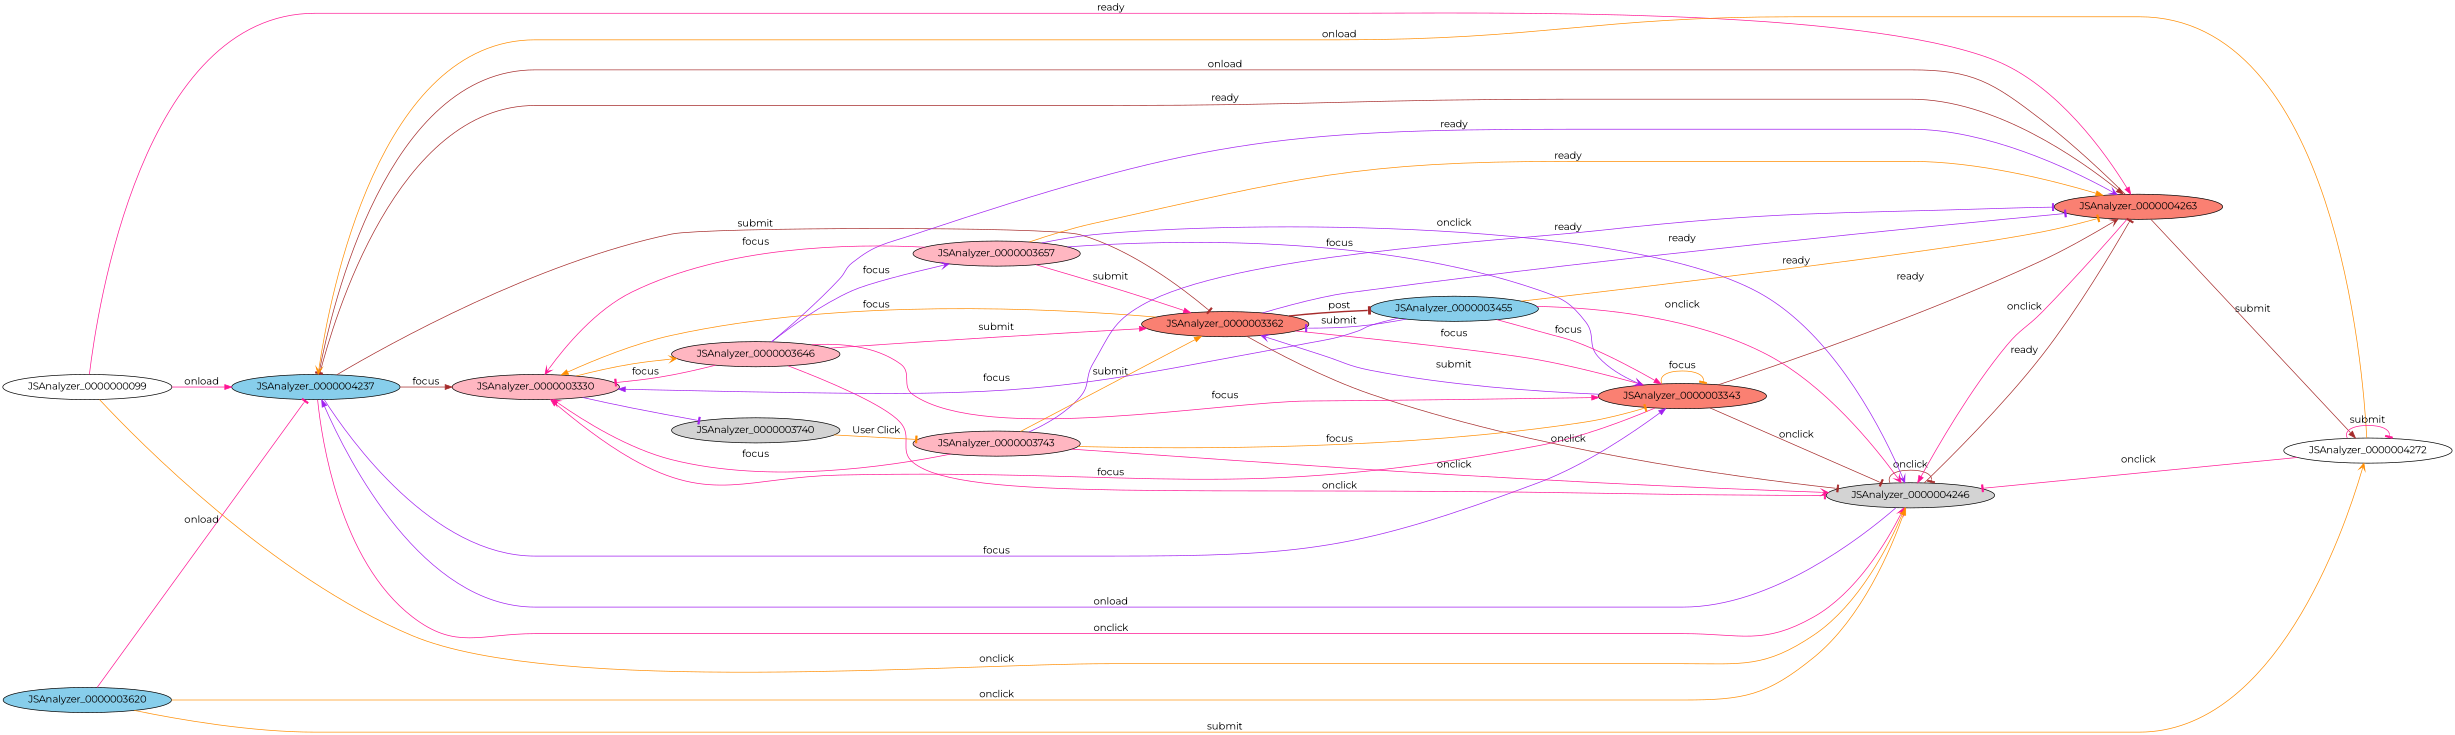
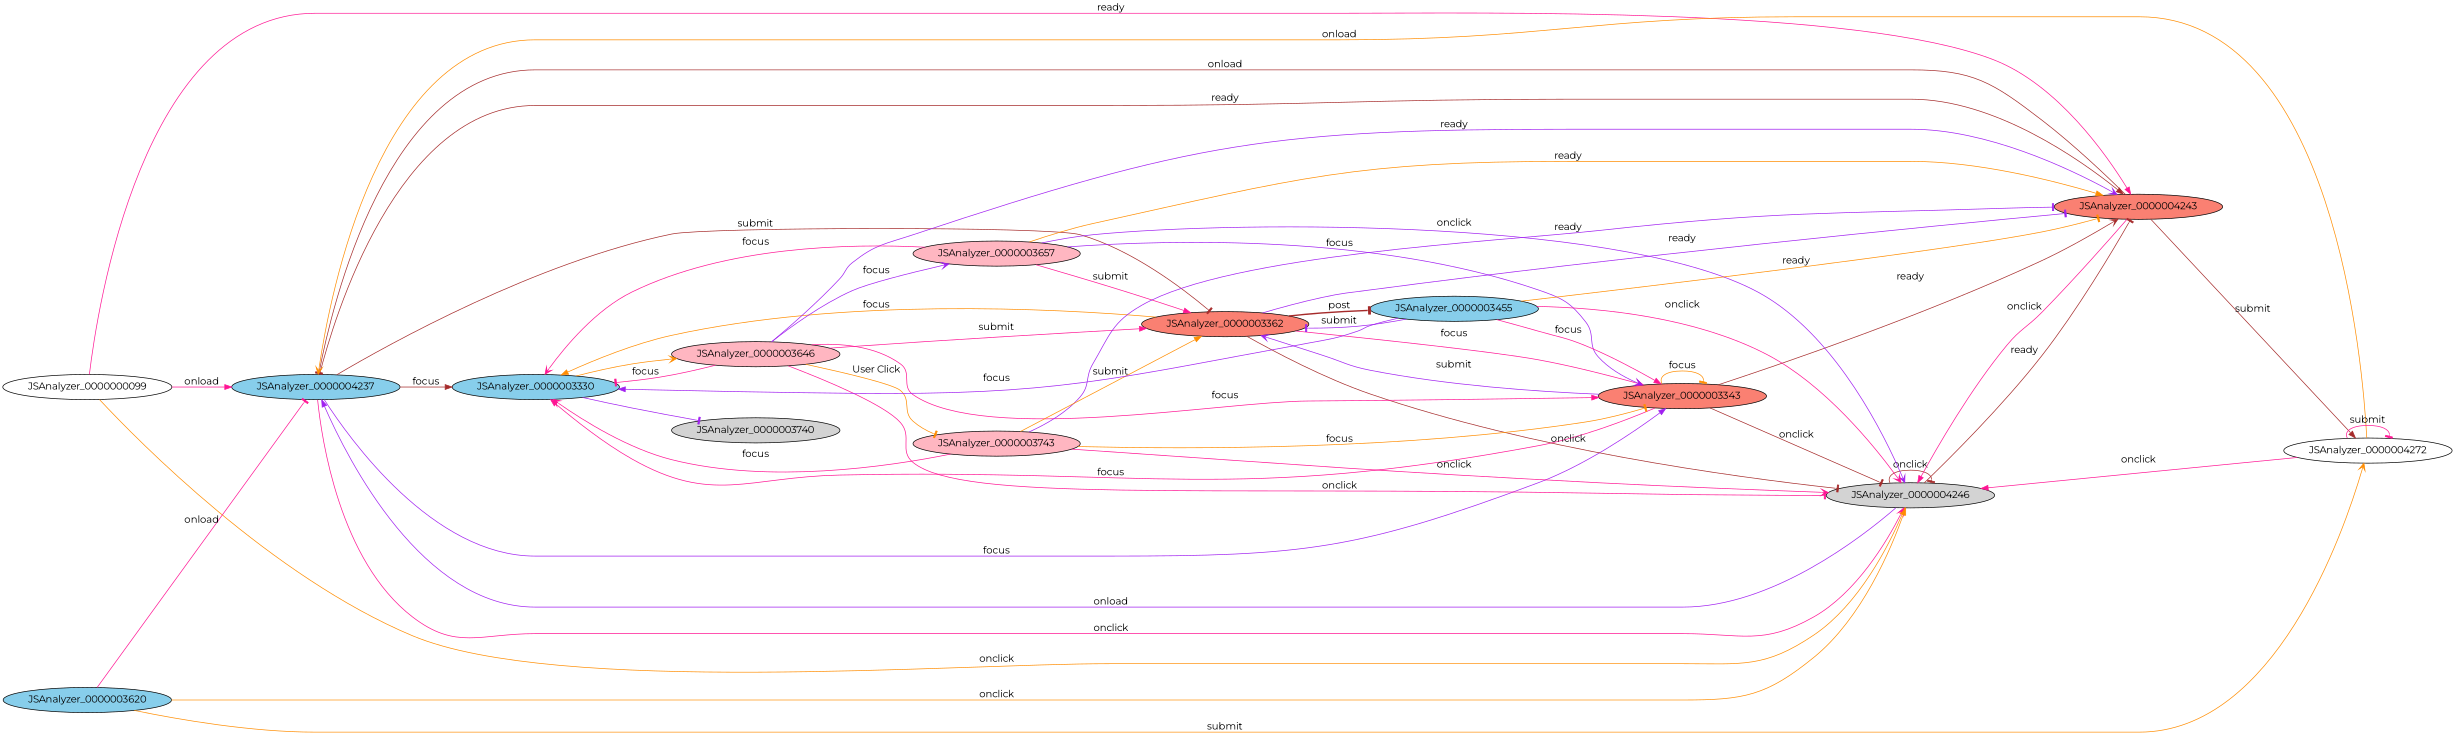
  digraph {
    fontname=Montserrat
    rankdir=LR
    node [fillcolor=skyblue fontname=Montserrat style=filled]
    edge [arrowhead=tee color=deeppink fontname=Montserrat]
    JSAnalyzer_0000000099 [fillcolor=white]
    JSAnalyzer_0000004237
    JSAnalyzer_0000004246 [fillcolor=lightgrey]
-   JSAnalyzer_0000004263 [fillcolor=salmon]
-   JSAnalyzer_0000003330 [fillcolor=lightpink]
+   JSAnalyzer_0000004263 [fillcolor=salmon label=JSAnalyzer_0000004243]
+   JSAnalyzer_0000003330
    JSAnalyzer_0000003343 [fillcolor=salmon]
    JSAnalyzer_0000003362 [fillcolor=salmon]
    JSAnalyzer_0000004272 [fillcolor=white]
    JSAnalyzer_0000003646 [fillcolor=lightpink]
    JSAnalyzer_0000003740 [fillcolor=lightgrey]
    JSAnalyzer_0000003657 [fillcolor=lightpink]
    JSAnalyzer_0000003743 [fillcolor=lightpink]
    JSAnalyzer_0000003455
    JSAnalyzer_0000003620
    JSAnalyzer_0000000099 -> JSAnalyzer_0000004237 [arrowhead=normal label=onload]
    JSAnalyzer_0000000099 -> JSAnalyzer_0000004246 [arrowhead=normal color=darkorange label=onclick]
    JSAnalyzer_0000000099 -> JSAnalyzer_0000004263 [arrowhead=normal label=ready]
    JSAnalyzer_0000004237 -> JSAnalyzer_0000004246 [arrowhead=vee label=onclick]
    JSAnalyzer_0000004237 -> JSAnalyzer_0000004263 [arrowhead=normal color=brown label=ready]
    JSAnalyzer_0000004237 -> JSAnalyzer_0000003330 [arrowhead=normal color=brown label=focus]
    JSAnalyzer_0000004237 -> JSAnalyzer_0000003343 [arrowhead=normal color=purple label=focus]
    JSAnalyzer_0000004237 -> JSAnalyzer_0000003362 [color=brown label=submit]
    JSAnalyzer_0000004246 -> JSAnalyzer_0000004237 [arrowhead=normal color=purple label=onload]
    JSAnalyzer_0000004246 -> JSAnalyzer_0000004246 [color=brown label=onclick]
    JSAnalyzer_0000004246 -> JSAnalyzer_0000004263 [color=brown label=ready]
    JSAnalyzer_0000004263 -> JSAnalyzer_0000004237 [color=brown label=onload]
    JSAnalyzer_0000004263 -> JSAnalyzer_0000004246 [arrowhead=normal label=onclick]
    JSAnalyzer_0000004263 -> JSAnalyzer_0000004272 [arrowhead=normal color=brown label=submit]
    JSAnalyzer_0000003330 -> JSAnalyzer_0000003646 [arrowhead=vee color=darkorange]
    JSAnalyzer_0000003330 -> JSAnalyzer_0000003740 [color=purple]
    JSAnalyzer_0000003343 -> JSAnalyzer_0000004246 [color=brown label=onclick]
    JSAnalyzer_0000003343 -> JSAnalyzer_0000004263 [arrowhead=vee color=brown label=ready]
    JSAnalyzer_0000003343 -> JSAnalyzer_0000003330 [arrowhead=normal label=focus]
    JSAnalyzer_0000003343 -> JSAnalyzer_0000003343 [color=darkorange label=focus]
    JSAnalyzer_0000003343 -> JSAnalyzer_0000003362 [arrowhead=vee color=purple label=submit]
    JSAnalyzer_0000003362 -> JSAnalyzer_0000004246 [color=brown label=onclick]
    JSAnalyzer_0000003362 -> JSAnalyzer_0000004263 [color=purple label=ready]
    JSAnalyzer_0000003362 -> JSAnalyzer_0000003330 [arrowhead=normal color=darkorange label=focus]
    JSAnalyzer_0000003362 -> JSAnalyzer_0000003343 [arrowhead=vee label=focus]
    JSAnalyzer_0000003362 -> JSAnalyzer_0000003455 [color=brown label=post style=bold]
    JSAnalyzer_0000004272 -> JSAnalyzer_0000004237 [arrowhead=vee color=darkorange label=onload]
-   JSAnalyzer_0000004272 -> JSAnalyzer_0000004246 [label=onclick]
+   JSAnalyzer_0000004272 -> JSAnalyzer_0000004246 [arrowhead=normal label=onclick]
    JSAnalyzer_0000004272 -> JSAnalyzer_0000004272 [label=submit]
    JSAnalyzer_0000003646 -> JSAnalyzer_0000004246 [label=onclick]
    JSAnalyzer_0000003646 -> JSAnalyzer_0000004263 [arrowhead=vee color=purple label=ready]
    JSAnalyzer_0000003646 -> JSAnalyzer_0000003330 [label=focus]
    JSAnalyzer_0000003646 -> JSAnalyzer_0000003343 [arrowhead=normal label=focus]
    JSAnalyzer_0000003646 -> JSAnalyzer_0000003362 [arrowhead=normal label=submit]
    JSAnalyzer_0000003646 -> JSAnalyzer_0000003657 [arrowhead=vee color=purple label=focus]
-   JSAnalyzer_0000003740 -> JSAnalyzer_0000003743 [color=darkorange label="User Click"]
+   JSAnalyzer_0000003646 -> JSAnalyzer_0000003743 [color=darkorange label="User Click"]
    JSAnalyzer_0000003657 -> JSAnalyzer_0000004246 [arrowhead=vee color=purple label=onclick]
    JSAnalyzer_0000003657 -> JSAnalyzer_0000004263 [arrowhead=normal color=darkorange label=ready]
    JSAnalyzer_0000003657 -> JSAnalyzer_0000003330 [arrowhead=vee label=focus]
    JSAnalyzer_0000003657 -> JSAnalyzer_0000003343 [arrowhead=vee color=purple label=focus]
    JSAnalyzer_0000003657 -> JSAnalyzer_0000003362 [arrowhead=normal label=submit]
    JSAnalyzer_0000003743 -> JSAnalyzer_0000004246 [arrowhead=vee label=onclick]
    JSAnalyzer_0000003743 -> JSAnalyzer_0000004263 [color=purple label=ready]
    JSAnalyzer_0000003743 -> JSAnalyzer_0000003330 [arrowhead=vee label=focus]
    JSAnalyzer_0000003743 -> JSAnalyzer_0000003343 [color=darkorange label=focus]
    JSAnalyzer_0000003743 -> JSAnalyzer_0000003362 [arrowhead=normal color=darkorange label=submit]
    JSAnalyzer_0000003455 -> JSAnalyzer_0000004246 [arrowhead=vee label=onclick]
    JSAnalyzer_0000003455 -> JSAnalyzer_0000004263 [color=darkorange label=ready]
    JSAnalyzer_0000003455 -> JSAnalyzer_0000003330 [arrowhead=normal color=purple label=focus]
    JSAnalyzer_0000003455 -> JSAnalyzer_0000003343 [arrowhead=normal label=focus]
    JSAnalyzer_0000003455 -> JSAnalyzer_0000003362 [color=purple label=submit]
    JSAnalyzer_0000003620 -> JSAnalyzer_0000004237 [label=onload]
    JSAnalyzer_0000003620 -> JSAnalyzer_0000004246 [arrowhead=normal color=darkorange label=onclick]
    JSAnalyzer_0000003620 -> JSAnalyzer_0000004272 [arrowhead=vee color=darkorange label=submit]
  }
